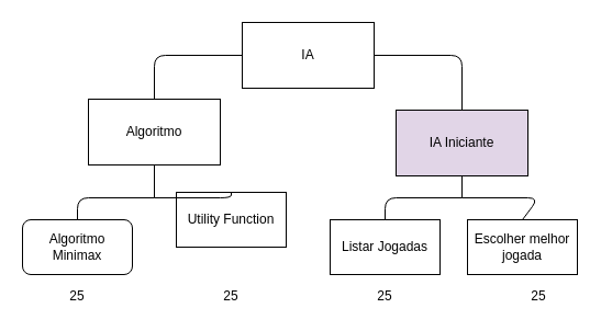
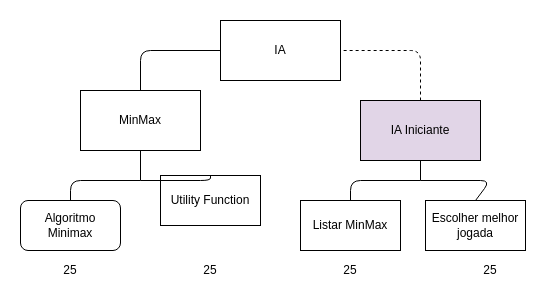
  <mxCell id="0" />
  <mxCell id="1" parent="0" />
  <mxCell id="2" value="IA" style="rounded=0;whiteSpace=wrap;html=1;" parent="1" vertex="1"><mxGeometry x="220" y="20" width="120" height="60" as="geometry" /></mxCell>
  <mxCell id="3" value="IA Iniciante" style="rounded=0;whiteSpace=wrap;html=1;fillColor=#e1d5e7;" parent="1" vertex="1"><mxGeometry x="360" y="100" width="120" height="60" as="geometry" /></mxCell>
  <mxCell id="4" value="Algoritmo Minimax" style="whiteSpace=wrap;html=1;aspect=fixed;rounded=1;" parent="1" vertex="1"><mxGeometry x="20" y="200" width="100" height="50" as="geometry" /></mxCell>
  <mxCell id="5" value="Utility Function&lt;br&gt;" style="rounded=0;whiteSpace=wrap;html=1;aspect=fixed;" parent="1" vertex="1"><mxGeometry x="160" y="175" width="100" height="50" as="geometry" /></mxCell>
- <mxCell id="6" value="Listar Jogadas" style="rounded=0;whiteSpace=wrap;html=1;aspect=fixed;" parent="1" vertex="1"><mxGeometry x="300" y="200" width="100" height="50" as="geometry" /></mxCell>
+ <mxCell id="6" value="Listar MinMax" style="rounded=0;whiteSpace=wrap;html=1;aspect=fixed;" parent="1" vertex="1"><mxGeometry x="300" y="200" width="100" height="50" as="geometry" /></mxCell>
  <mxCell id="7" value="Escolher melhor jogada" style="rounded=0;whiteSpace=wrap;html=1;aspect=fixed;" parent="1" vertex="1"><mxGeometry x="425" y="200" width="100" height="50" as="geometry" /></mxCell>
  <mxCell id="8" value="" style="endArrow=none;html=1;exitX=0;exitY=0.5;exitDx=0;exitDy=0;entryX=0.5;entryY=0;entryDx=0;entryDy=0;" parent="1" source="2" target="20" edge="1"><mxGeometry width="50" height="50" relative="1" as="geometry"><mxPoint x="20" y="320" as="sourcePoint" /><mxPoint x="140" y="100" as="targetPoint" /><Array as="points"><mxPoint x="140" y="50" /></Array></mxGeometry></mxCell>
- <mxCell id="9" value="" style="endArrow=none;html=1;entryX=1;entryY=0.5;entryDx=0;entryDy=0;exitX=0.5;exitY=0;exitDx=0;exitDy=0;" parent="1" source="3" target="2" edge="1"><mxGeometry width="50" height="50" relative="1" as="geometry"><mxPoint x="20" y="320" as="sourcePoint" /><mxPoint x="70" y="270" as="targetPoint" /><Array as="points"><mxPoint x="420" y="50" /></Array></mxGeometry></mxCell>
+ <mxCell id="9" value="" style="endArrow=none;html=1;entryX=1;entryY=0.5;entryDx=0;entryDy=0;exitX=0.5;exitY=0;exitDx=0;exitDy=0;dashed=1;" parent="1" source="3" target="2" edge="1"><mxGeometry width="50" height="50" relative="1" as="geometry"><mxPoint x="20" y="320" as="sourcePoint" /><mxPoint x="70" y="270" as="targetPoint" /><Array as="points"><mxPoint x="420" y="50" /></Array></mxGeometry></mxCell>
  <mxCell id="10" value="" style="endArrow=none;html=1;entryX=0.5;entryY=0;entryDx=0;entryDy=0;" parent="1" target="4" edge="1"><mxGeometry width="50" height="50" relative="1" as="geometry"><mxPoint x="140" y="180" as="sourcePoint" /><mxPoint x="70" y="270" as="targetPoint" /><Array as="points"><mxPoint x="70" y="180" /></Array></mxGeometry></mxCell>
  <mxCell id="11" value="" style="endArrow=none;html=1;entryX=0.5;entryY=0;entryDx=0;entryDy=0;" parent="1" target="5" edge="1"><mxGeometry width="50" height="50" relative="1" as="geometry"><mxPoint x="140" y="180" as="sourcePoint" /><mxPoint x="70" y="270" as="targetPoint" /><Array as="points"><mxPoint x="210" y="180" /></Array></mxGeometry></mxCell>
  <mxCell id="12" value="" style="endArrow=none;html=1;exitX=0.5;exitY=1;exitDx=0;exitDy=0;" parent="1" source="20" edge="1"><mxGeometry width="50" height="50" relative="1" as="geometry"><mxPoint x="140" y="140" as="sourcePoint" /><mxPoint x="140" y="180" as="targetPoint" /></mxGeometry></mxCell>
  <mxCell id="13" value="" style="endArrow=none;html=1;entryX=0.5;entryY=0;entryDx=0;entryDy=0;" parent="1" target="6" edge="1"><mxGeometry width="50" height="50" relative="1" as="geometry"><mxPoint x="420" y="180" as="sourcePoint" /><mxPoint x="70" y="270" as="targetPoint" /><Array as="points"><mxPoint x="350" y="180" /></Array></mxGeometry></mxCell>
  <mxCell id="14" value="" style="endArrow=none;html=1;entryX=0.5;entryY=0;entryDx=0;entryDy=0;" parent="1" target="7" edge="1"><mxGeometry width="50" height="50" relative="1" as="geometry"><mxPoint x="420" y="180" as="sourcePoint" /><mxPoint x="70" y="270" as="targetPoint" /><Array as="points"><mxPoint x="490" y="180" /></Array></mxGeometry></mxCell>
  <mxCell id="15" value="" style="endArrow=none;html=1;entryX=0.5;entryY=1;entryDx=0;entryDy=0;" parent="1" target="3" edge="1"><mxGeometry width="50" height="50" relative="1" as="geometry"><mxPoint x="420" y="180" as="sourcePoint" /><mxPoint x="70" y="340" as="targetPoint" /></mxGeometry></mxCell>
  <mxCell id="16" value="25" style="text;html=1;strokeColor=none;fillColor=none;align=center;verticalAlign=middle;whiteSpace=wrap;rounded=0;" parent="1" vertex="1"><mxGeometry x="50" y="260" width="40" height="20" as="geometry" /></mxCell>
  <mxCell id="17" value="25" style="text;html=1;strokeColor=none;fillColor=none;align=center;verticalAlign=middle;whiteSpace=wrap;rounded=0;" parent="1" vertex="1"><mxGeometry x="190" y="260" width="40" height="20" as="geometry" /></mxCell>
  <mxCell id="18" value="25" style="text;html=1;strokeColor=none;fillColor=none;align=center;verticalAlign=middle;whiteSpace=wrap;rounded=0;" parent="1" vertex="1"><mxGeometry x="330" y="260" width="40" height="20" as="geometry" /></mxCell>
  <mxCell id="19" value="25" style="text;html=1;strokeColor=none;fillColor=none;align=center;verticalAlign=middle;whiteSpace=wrap;rounded=0;" parent="1" vertex="1"><mxGeometry x="470" y="260" width="40" height="20" as="geometry" /></mxCell>
- <mxCell id="20" value="Algoritmo" style="rounded=0;whiteSpace=wrap;html=1;" vertex="1" parent="1"><mxGeometry x="80" y="90" width="120" height="60" as="geometry" /></mxCell>
+ <mxCell id="20" value="MinMax" style="rounded=0;whiteSpace=wrap;html=1;" vertex="1" parent="1"><mxGeometry x="80" y="90" width="120" height="60" as="geometry" /></mxCell>
